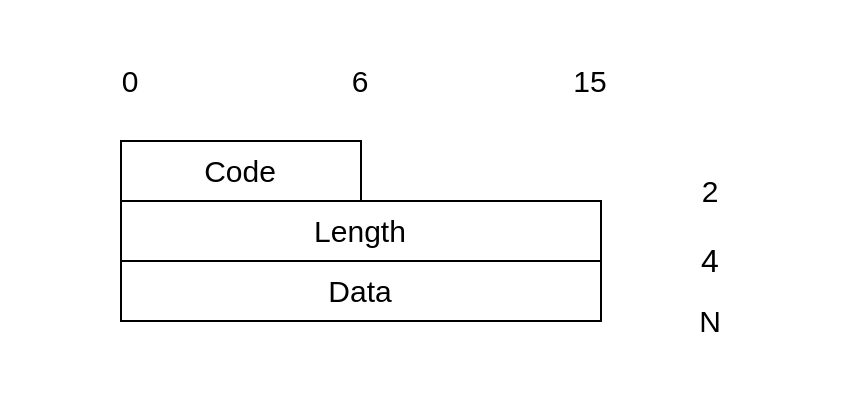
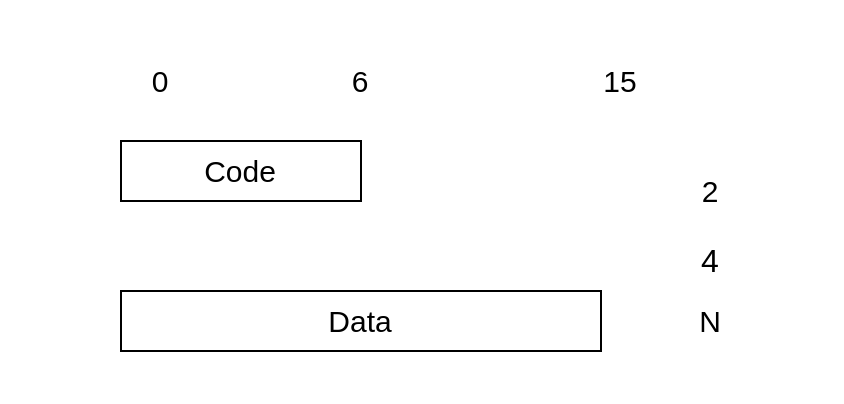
  <mxCell id="0" />
  <mxCell id="1" parent="0" />
  <mxCell id="2" value="4" style="rounded=1;whiteSpace=wrap;html=1;strokeColor=none;fontSize=16;" parent="1" vertex="1"><mxGeometry x="310" y="110" width="90" height="40" as="geometry" /></mxCell>
  <mxCell id="3" value="&lt;span style=&quot;font-size: 15px;&quot;&gt;Code&lt;/span&gt;" style="rounded=0;whiteSpace=wrap;html=1;" parent="1" vertex="1"><mxGeometry x="60" y="70" width="120" height="30" as="geometry" /></mxCell>
- <mxCell id="4" value="Length" style="rounded=0;whiteSpace=wrap;html=1;fontSize=15;" parent="1" vertex="1"><mxGeometry x="60" y="100" width="240" height="30" as="geometry" /></mxCell>
- <mxCell id="5" value="&lt;span style=&quot;font-size: 15px;&quot;&gt;Data&lt;/span&gt;" style="rounded=0;whiteSpace=wrap;html=1;" parent="1" vertex="1"><mxGeometry x="60" y="130" width="240" height="30" as="geometry" /></mxCell>
- <mxCell id="6" value="&lt;font style=&quot;font-size: 15px;&quot;&gt;0&lt;/font&gt;" style="rounded=1;whiteSpace=wrap;html=1;strokeColor=none;" parent="1" vertex="1"><mxGeometry x="20" y="20" width="90" height="40" as="geometry" /></mxCell>
+ <mxCell id="5" value="&lt;span style=&quot;font-size: 15px;&quot;&gt;Data&lt;/span&gt;" style="rounded=0;whiteSpace=wrap;html=1;" parent="1" vertex="1"><mxGeometry x="60" y="145" width="240" height="30" as="geometry" /></mxCell>
+ <mxCell id="6" value="&lt;font style=&quot;font-size: 15px;&quot;&gt;0&lt;/font&gt;" style="rounded=1;whiteSpace=wrap;html=1;strokeColor=none;" parent="1" vertex="1"><mxGeometry x="35" y="20" width="90" height="40" as="geometry" /></mxCell>
  <mxCell id="7" value="6" style="rounded=1;whiteSpace=wrap;html=1;strokeColor=none;fontSize=15;" parent="1" vertex="1"><mxGeometry x="135" y="20" width="90" height="40" as="geometry" /></mxCell>
- <mxCell id="8" value="15" style="rounded=1;whiteSpace=wrap;html=1;strokeColor=none;fontSize=15;" parent="1" vertex="1"><mxGeometry x="250" y="20" width="90" height="40" as="geometry" /></mxCell>
+ <mxCell id="8" value="15" style="rounded=1;whiteSpace=wrap;html=1;strokeColor=none;fontSize=15;" parent="1" vertex="1"><mxGeometry x="265" y="20" width="90" height="40" as="geometry" /></mxCell>
  <mxCell id="9" value="2" style="rounded=1;whiteSpace=wrap;html=1;strokeColor=none;fontSize=15;" parent="1" vertex="1"><mxGeometry x="310" y="80" width="90" height="30" as="geometry" /></mxCell>
  <mxCell id="10" value="&lt;font style=&quot;font-size: 15px;&quot;&gt;N&lt;/font&gt;" style="rounded=1;whiteSpace=wrap;html=1;strokeColor=none;" parent="1" vertex="1"><mxGeometry x="310" y="140" width="90" height="40" as="geometry" /></mxCell>
